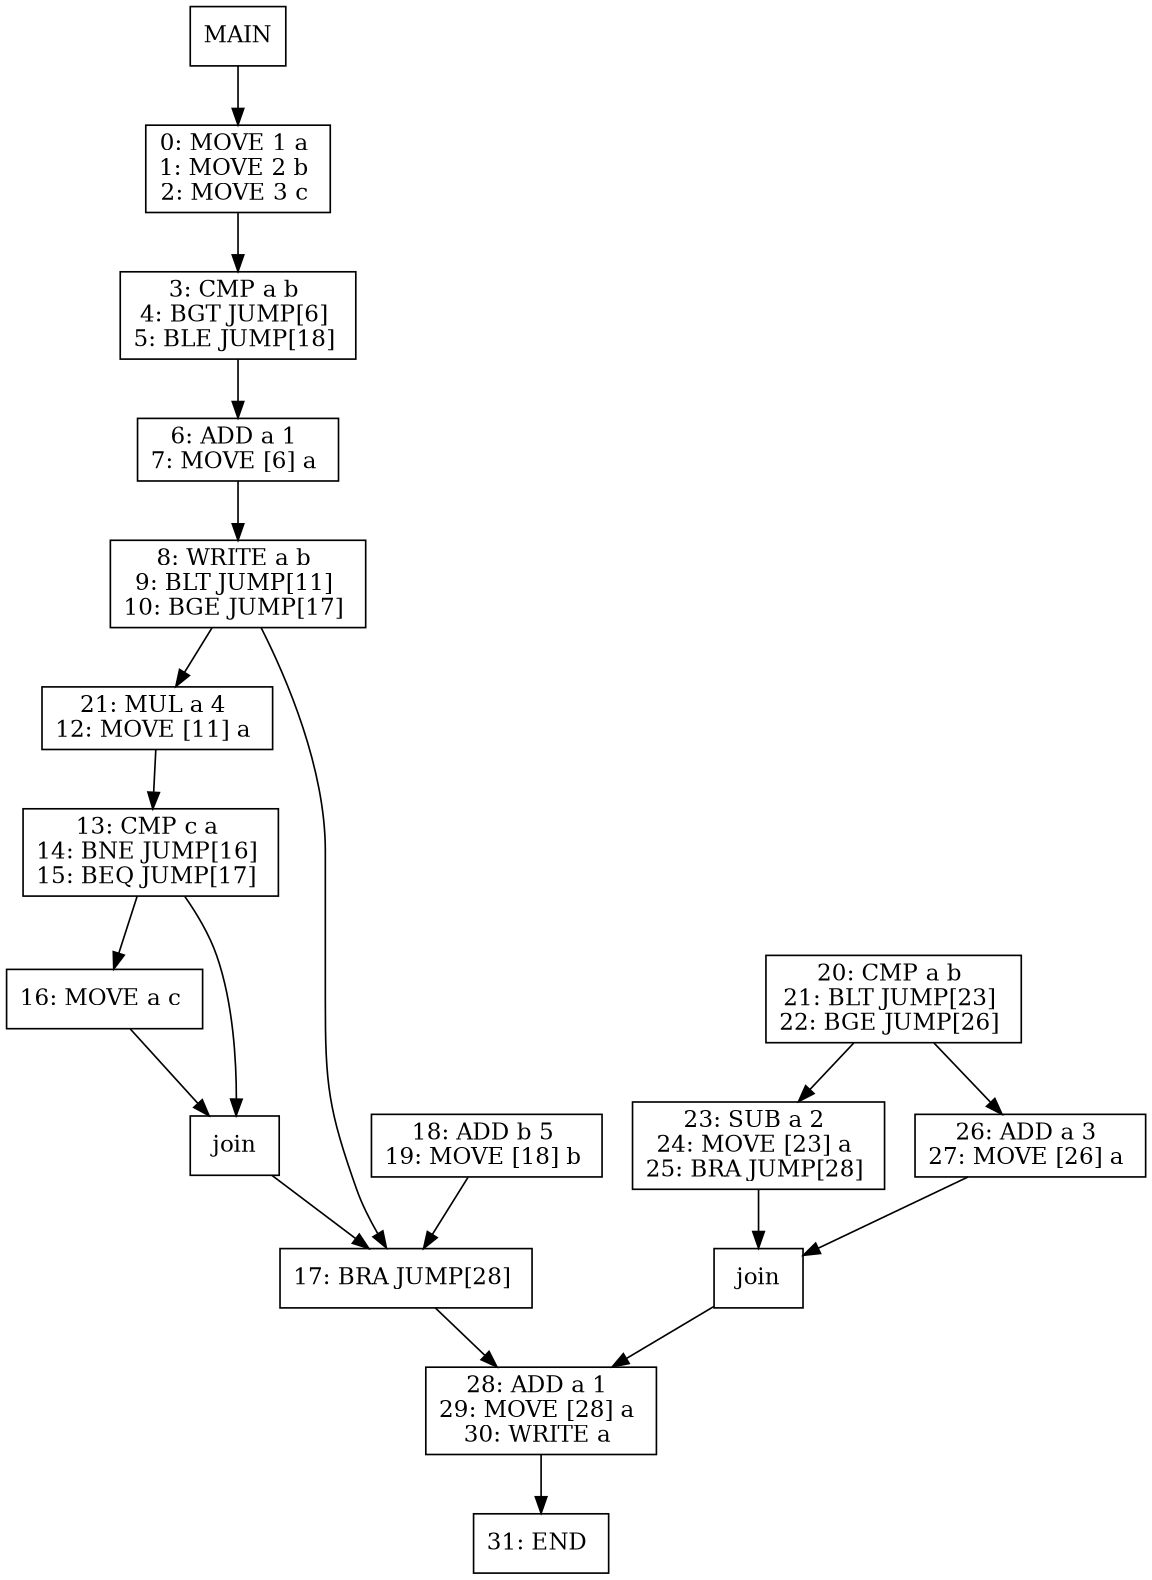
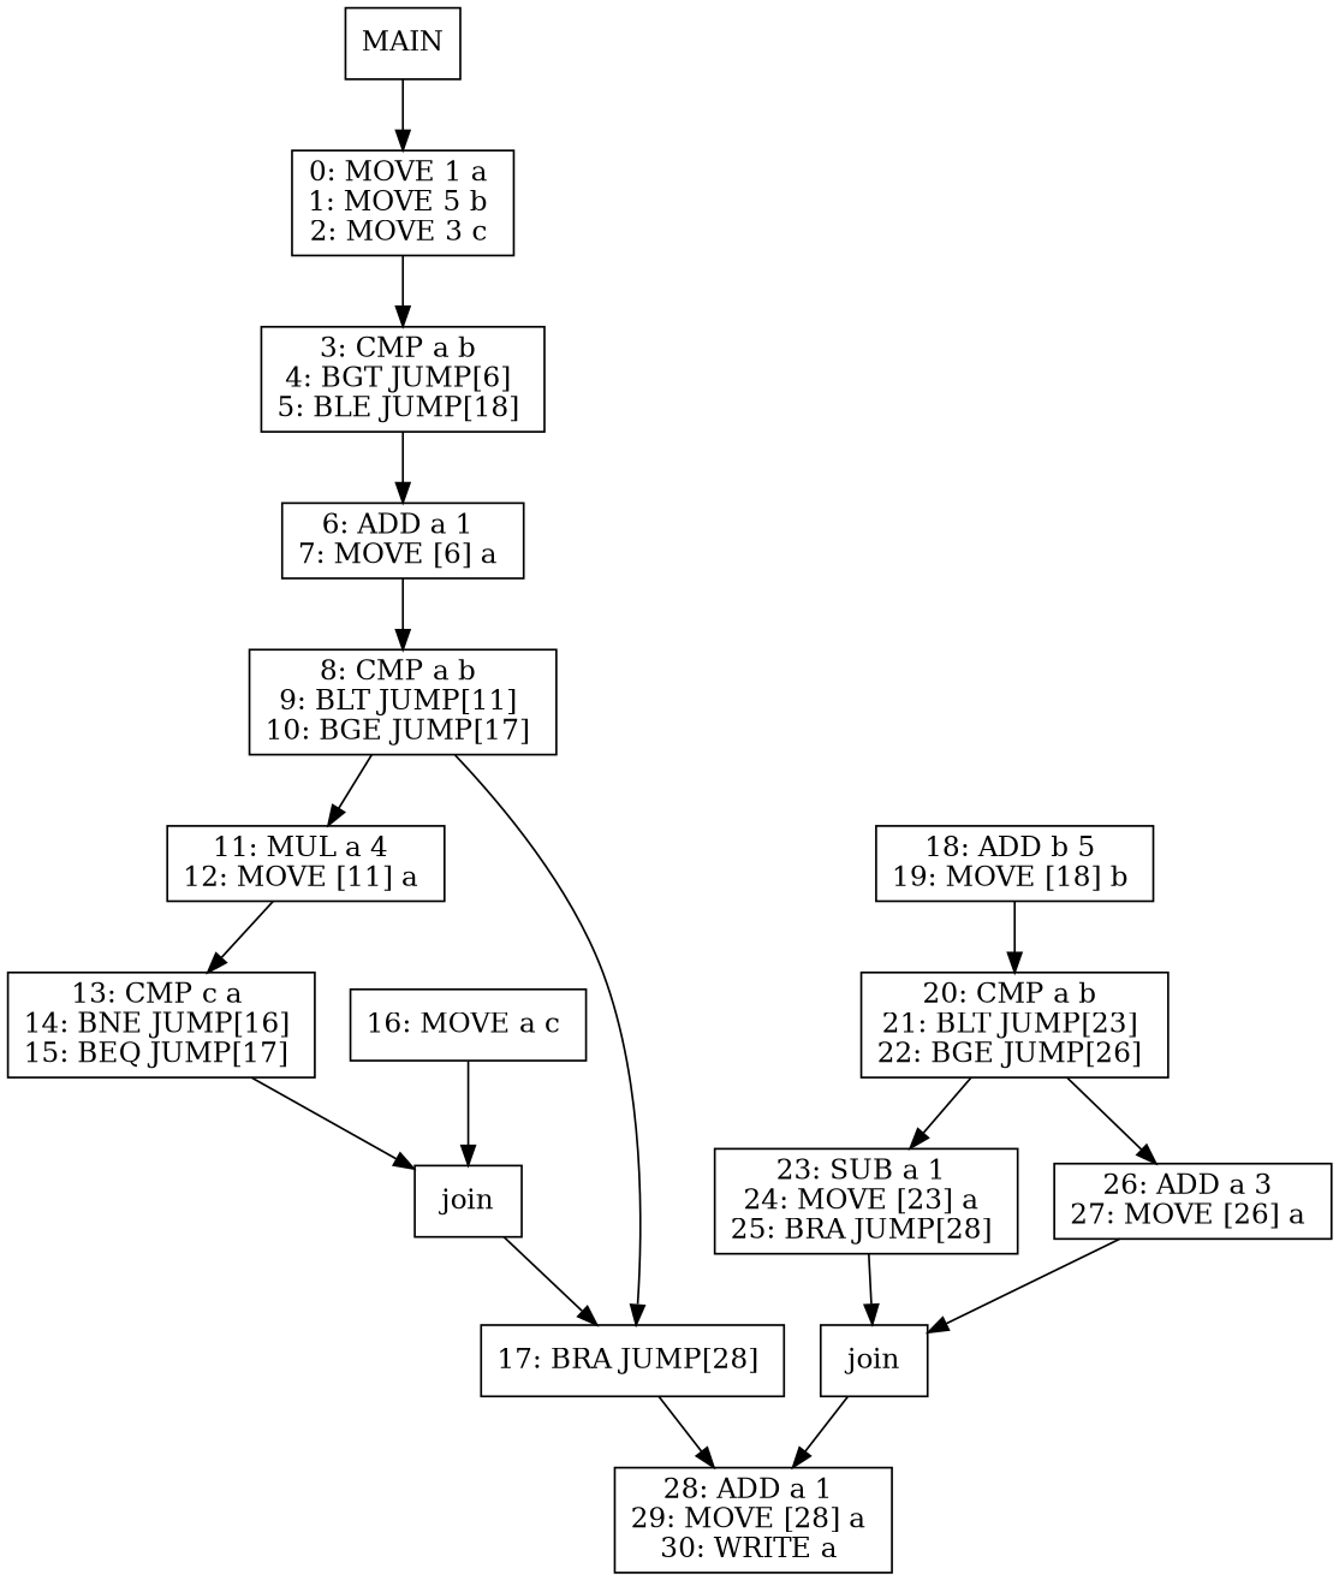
  digraph {
    node [shape=box]
    n1 [label=MAIN]
-   n2 [label="0: MOVE 1 a \n1: MOVE 2 b \n2: MOVE 3 c \n"]
+   n2 [label="0: MOVE 1 a \n1: MOVE 5 b \n2: MOVE 3 c \n"]
    n3 [label="3: CMP a b \n4: BGT JUMP[6] \n5: BLE JUMP[18] \n"]
    n4 [label="6: ADD a 1 \n7: MOVE [6] a \n"]
-   n5 [label="8: WRITE a b \n9: BLT JUMP[11] \n10: BGE JUMP[17] \n"]
+   n5 [label="8: CMP a b \n9: BLT JUMP[11] \n10: BGE JUMP[17] \n"]
    n6 [label="18: ADD b 5 \n19: MOVE [18] b \n"]
    n7 [label="20: CMP a b \n21: BLT JUMP[23] \n22: BGE JUMP[26] \n"]
-   n8 [label="21: MUL a 4 \n12: MOVE [11] a \n"]
+   n8 [label="11: MUL a 4 \n12: MOVE [11] a \n"]
    n9 [label="17: BRA JUMP[28] \n"]
    n10 [label="13: CMP c a \n14: BNE JUMP[16] \n15: BEQ JUMP[17] \n"]
    n11 [label="28: ADD a 1 \n29: MOVE [28] a \n30: WRITE a \n"]
    n12 [label="16: MOVE a c \n"]
    n13 [label=join]
-   n14 [label="31: END \n"]
-   n15 [label="23: SUB a 2 \n24: MOVE [23] a \n25: BRA JUMP[28] \n"]
+   n15 [label="23: SUB a 1 \n24: MOVE [23] a \n25: BRA JUMP[28] \n"]
    n16 [label="26: ADD a 3 \n27: MOVE [26] a \n"]
    n17 [label=join]
    n1 -> n2
    n2 -> n3
    n3 -> n4
    n4 -> n5
    n5 -> n8
    n5 -> n9
-   n6 -> n9
+   n6 -> n7
    n7 -> n15
    n7 -> n16
    n8 -> n10
    n9 -> n11
-   n10 -> n12
    n10 -> n13
-   n11 -> n14
    n12 -> n13
    n13 -> n9
    n15 -> n17
    n16 -> n17
    n17 -> n11
  }
